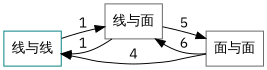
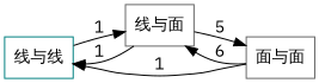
  digraph {
    fontname="IBM Plex Sans"
    rankdir=LR
    node [color=gray40 fontname="IBM Plex Sans" shape=mrecord]
    edge [fontname="IBM Plex Sans"]
    n1 [color=teal label="线与线"]
    n2 [label="线与面"]
    n3 [label="面与面"]
    n1 -> n2 [label=1]
    n2 -> n1 [label=1]
    n2 -> n3 [label=5]
-   n3 -> n1 [label=4]
+   n3 -> n1 [label=1]
    n3 -> n2 [label=6]
  }
